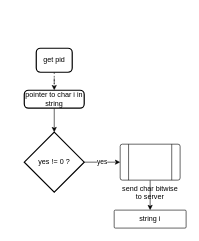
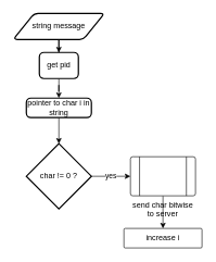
  <mxCell id="0" />
  <mxCell id="1" parent="0" />
- <mxCell id="4" value="" style="edgeStyle=orthogonalEdgeStyle;rounded=0;orthogonalLoop=1;jettySize=auto;html=1;dashed=1;" edge="1" parent="1" source="5" target="12"><mxGeometry relative="1" as="geometry" /></mxCell>
+ <mxCell id="2" value="" style="edgeStyle=orthogonalEdgeStyle;rounded=0;orthogonalLoop=1;jettySize=auto;html=1;entryX=0.5;entryY=0;entryDx=0;entryDy=0;" edge="1" parent="1" source="3" target="5"><mxGeometry relative="1" as="geometry" /></mxCell>
+ <mxCell id="3" value="string message" style="shape=parallelogram;html=1;strokeWidth=2;perimeter=parallelogramPerimeter;whiteSpace=wrap;rounded=1;arcSize=12;size=0.23;" vertex="1" parent="1"><mxGeometry x="20" y="20" width="140" height="40" as="geometry" /></mxCell>
+ <mxCell id="4" value="" style="edgeStyle=orthogonalEdgeStyle;rounded=0;orthogonalLoop=1;jettySize=auto;html=1;" edge="1" parent="1" source="5" target="12"><mxGeometry relative="1" as="geometry" /></mxCell>
  <mxCell id="5" value="get pid" style="rounded=1;whiteSpace=wrap;html=1;absoluteArcSize=1;arcSize=14;strokeWidth=2;" vertex="1" parent="1"><mxGeometry x="60" y="80" width="60" height="40" as="geometry" /></mxCell>
  <mxCell id="6" value="yes" style="edgeStyle=orthogonalEdgeStyle;rounded=0;orthogonalLoop=1;jettySize=auto;html=1;" edge="1" parent="1" source="7" target="9"><mxGeometry relative="1" as="geometry" /></mxCell>
- <mxCell id="7" value="yes != 0 ?" style="strokeWidth=2;html=1;shape=mxgraph.flowchart.decision;whiteSpace=wrap;" vertex="1" parent="1"><mxGeometry x="40" y="220" width="100" height="100" as="geometry" /></mxCell>
+ <mxCell id="7" value="char != 0 ?" style="strokeWidth=2;html=1;shape=mxgraph.flowchart.decision;whiteSpace=wrap;" vertex="1" parent="1"><mxGeometry x="40" y="220" width="100" height="100" as="geometry" /></mxCell>
  <mxCell id="8" value="" style="edgeStyle=orthogonalEdgeStyle;rounded=0;orthogonalLoop=1;jettySize=auto;html=1;" edge="1" parent="1" source="9" target="10"><mxGeometry relative="1" as="geometry" /></mxCell>
  <mxCell id="9" value="send char bitwise to server" style="verticalLabelPosition=bottom;verticalAlign=top;html=1;shape=process;whiteSpace=wrap;rounded=1;size=0.14;arcSize=6;" vertex="1" parent="1"><mxGeometry x="200" y="240" width="100" height="60" as="geometry" /></mxCell>
- <mxCell id="10" value="string i" style="rounded=1;whiteSpace=wrap;html=1;verticalAlign=top;arcSize=6;" vertex="1" parent="1"><mxGeometry x="190" y="350" width="120" height="30" as="geometry" /></mxCell>
+ <mxCell id="10" value="increase i" style="rounded=1;whiteSpace=wrap;html=1;verticalAlign=top;arcSize=6;" vertex="1" parent="1"><mxGeometry x="190" y="350" width="120" height="30" as="geometry" /></mxCell>
  <mxCell id="11" value="" style="edgeStyle=orthogonalEdgeStyle;rounded=0;orthogonalLoop=1;jettySize=auto;html=1;" edge="1" parent="1" source="12" target="7"><mxGeometry relative="1" as="geometry" /></mxCell>
  <mxCell id="12" value="pointer to char i in string" style="rounded=1;whiteSpace=wrap;html=1;absoluteArcSize=1;arcSize=14;strokeWidth=2;" vertex="1" parent="1"><mxGeometry x="40" y="150" width="100" height="30" as="geometry" /></mxCell>
